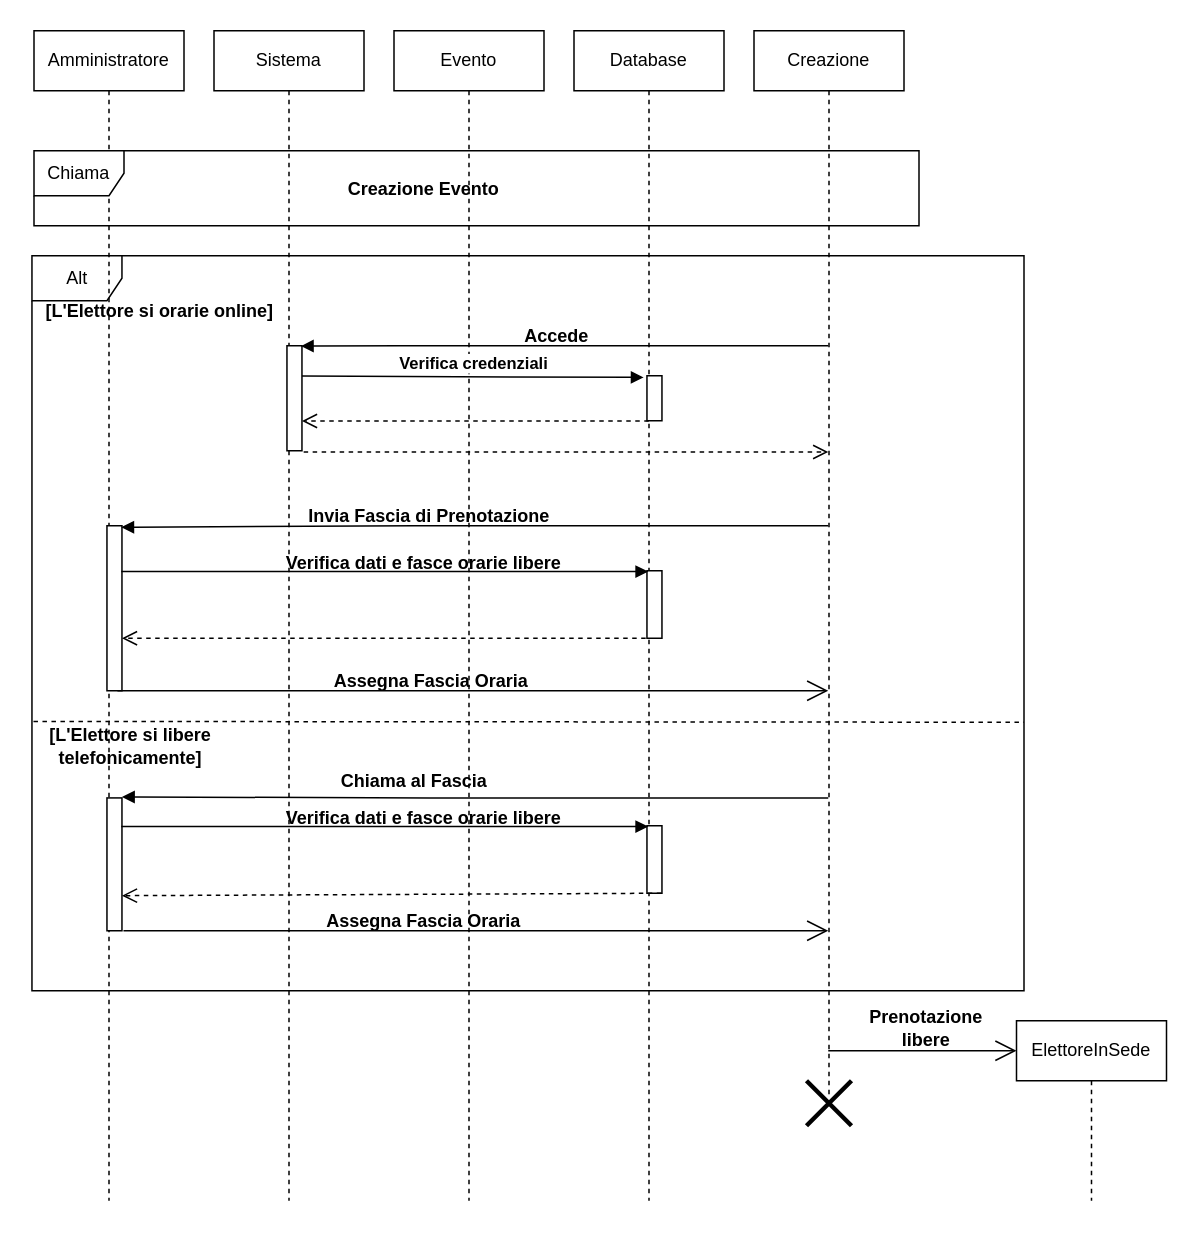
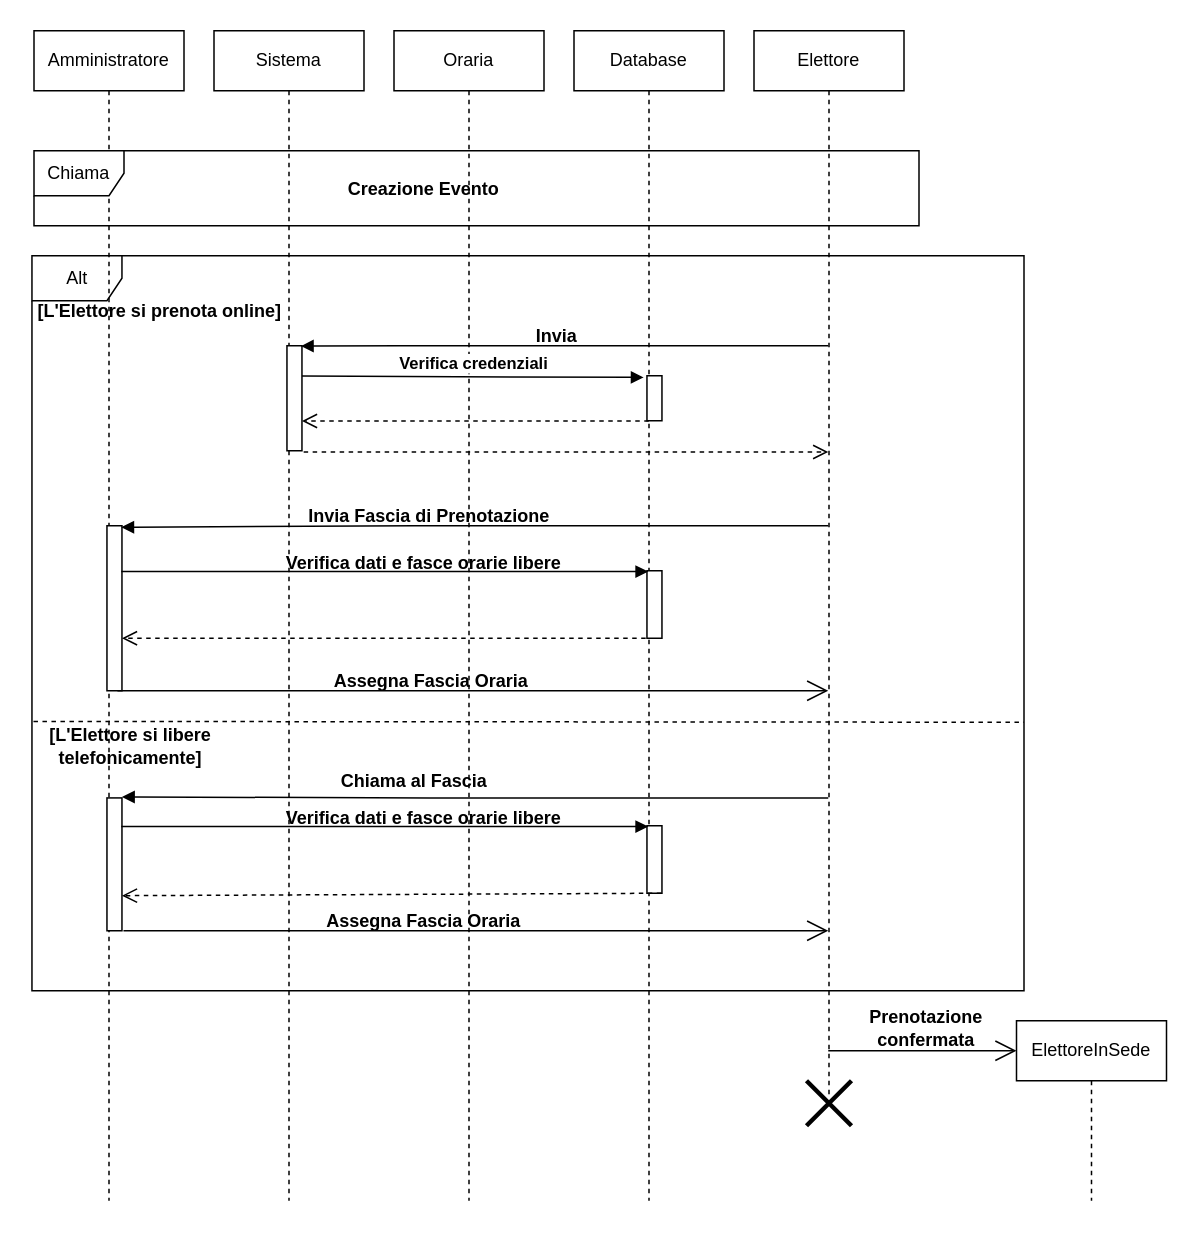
  <mxCell id="0" />
  <mxCell id="1" parent="0" />
  <mxCell id="2" value="Alt" style="shape=umlFrame;whiteSpace=wrap;html=1;" parent="1" vertex="1"><mxGeometry x="20.64" y="170" width="661.36" height="490" as="geometry" /></mxCell>
  <mxCell id="3" value="Creazione Evento" style="text;align=center;fontStyle=1;verticalAlign=middle;spacingLeft=3;spacingRight=3;strokeColor=none;rotatable=0;points=[[0,0.5],[1,0.5]];portConstraint=eastwest;" parent="1" vertex="1"><mxGeometry x="217" y="112" width="130" height="26" as="geometry" /></mxCell>
  <mxCell id="4" value="Amministratore" style="shape=umlLifeline;perimeter=lifelinePerimeter;whiteSpace=wrap;html=1;container=1;collapsible=0;recursiveResize=0;outlineConnect=0;" parent="1" vertex="1"><mxGeometry x="22" y="20" width="100" height="780" as="geometry" /></mxCell>
  <mxCell id="5" value="" style="html=1;points=[];perimeter=orthogonalPerimeter;" parent="4" vertex="1"><mxGeometry x="48.64" y="330" width="10" height="110" as="geometry" /></mxCell>
  <mxCell id="6" value="" style="html=1;points=[];perimeter=orthogonalPerimeter;" parent="4" vertex="1"><mxGeometry x="48.64" y="511.45" width="10" height="88.55" as="geometry" /></mxCell>
  <mxCell id="7" value="Sistema" style="shape=umlLifeline;perimeter=lifelinePerimeter;whiteSpace=wrap;html=1;container=1;collapsible=0;recursiveResize=0;outlineConnect=0;" parent="1" vertex="1"><mxGeometry x="142" y="20" width="100" height="780" as="geometry" /></mxCell>
  <mxCell id="8" value="" style="html=1;points=[];perimeter=orthogonalPerimeter;" parent="7" vertex="1"><mxGeometry x="48.64" y="210" width="10" height="70" as="geometry" /></mxCell>
- <mxCell id="9" value="Evento" style="shape=umlLifeline;perimeter=lifelinePerimeter;whiteSpace=wrap;html=1;container=1;collapsible=0;recursiveResize=0;outlineConnect=0;" parent="1" vertex="1"><mxGeometry x="262" y="20" width="100" height="780" as="geometry" /></mxCell>
+ <mxCell id="9" value="Oraria" style="shape=umlLifeline;perimeter=lifelinePerimeter;whiteSpace=wrap;html=1;container=1;collapsible=0;recursiveResize=0;outlineConnect=0;" parent="1" vertex="1"><mxGeometry x="262" y="20" width="100" height="780" as="geometry" /></mxCell>
  <mxCell id="10" value="&lt;b&gt;Verifica dati e fasce orarie libere&lt;/b&gt;" style="text;html=1;strokeColor=none;fillColor=none;align=center;verticalAlign=middle;whiteSpace=wrap;rounded=0;" parent="9" vertex="1"><mxGeometry x="-78.18" y="350" width="196.36" height="10" as="geometry" /></mxCell>
  <mxCell id="11" value="&lt;b&gt;Verifica dati e fasce orarie libere&lt;/b&gt;" style="text;html=1;strokeColor=none;fillColor=none;align=center;verticalAlign=middle;whiteSpace=wrap;rounded=0;" parent="9" vertex="1"><mxGeometry x="-78.18" y="520" width="196.36" height="10" as="geometry" /></mxCell>
- <mxCell id="12" value="Creazione" style="shape=umlLifeline;perimeter=lifelinePerimeter;whiteSpace=wrap;html=1;container=1;collapsible=0;recursiveResize=0;outlineConnect=0;" parent="1" vertex="1"><mxGeometry x="502" y="20" width="100" height="710" as="geometry" /></mxCell>
+ <mxCell id="12" value="Elettore" style="shape=umlLifeline;perimeter=lifelinePerimeter;whiteSpace=wrap;html=1;container=1;collapsible=0;recursiveResize=0;outlineConnect=0;" parent="1" vertex="1"><mxGeometry x="502" y="20" width="100" height="710" as="geometry" /></mxCell>
  <mxCell id="13" value="Chiama" style="shape=umlFrame;whiteSpace=wrap;html=1;" parent="1" vertex="1"><mxGeometry x="22" y="100" width="590" height="50" as="geometry" /></mxCell>
- <mxCell id="14" value="Accede" style="text;align=center;fontStyle=1;verticalAlign=middle;spacingLeft=3;spacingRight=3;strokeColor=none;rotatable=0;points=[[0,0.5],[1,0.5]];portConstraint=eastwest;" parent="1" vertex="1"><mxGeometry x="335.64" y="210" width="70" height="26" as="geometry" /></mxCell>
+ <mxCell id="14" value="Invia" style="text;align=center;fontStyle=1;verticalAlign=middle;spacingLeft=3;spacingRight=3;strokeColor=none;rotatable=0;points=[[0,0.5],[1,0.5]];portConstraint=eastwest;" parent="1" vertex="1"><mxGeometry x="335.64" y="210" width="70" height="26" as="geometry" /></mxCell>
  <mxCell id="15" value="" style="html=1;verticalAlign=bottom;endArrow=block;entryX=0.927;entryY=0.003;entryDx=0;entryDy=0;entryPerimeter=0;" parent="1" source="12" target="8" edge="1"><mxGeometry width="80" relative="1" as="geometry"><mxPoint x="555.14" y="230" as="sourcePoint" /><mxPoint x="225.64" y="230" as="targetPoint" /><Array as="points"><mxPoint x="275.64" y="230" /></Array></mxGeometry></mxCell>
  <mxCell id="16" value="" style="html=1;verticalAlign=bottom;endArrow=open;dashed=1;endSize=8;exitX=1.113;exitY=1.012;exitDx=0;exitDy=0;exitPerimeter=0;" parent="1" source="8" target="12" edge="1"><mxGeometry relative="1" as="geometry"><mxPoint x="385.64" y="260" as="sourcePoint" /><mxPoint x="555.14" y="300.84" as="targetPoint" /></mxGeometry></mxCell>
  <mxCell id="17" value="" style="html=1;verticalAlign=bottom;endArrow=block;entryX=0.956;entryY=0.009;entryDx=0;entryDy=0;entryPerimeter=0;" parent="1" source="12" target="5" edge="1"><mxGeometry width="80" relative="1" as="geometry"><mxPoint x="555.14" y="350" as="sourcePoint" /><mxPoint x="80" y="352" as="targetPoint" /><Array as="points"><mxPoint x="285.64" y="350" /></Array></mxGeometry></mxCell>
  <mxCell id="18" value="Invia Fascia di Prenotazione" style="text;align=center;fontStyle=1;verticalAlign=middle;spacingLeft=3;spacingRight=3;strokeColor=none;rotatable=0;points=[[0,0.5],[1,0.5]];portConstraint=eastwest;" parent="1" vertex="1"><mxGeometry x="190.64" y="330" width="190" height="26" as="geometry" /></mxCell>
  <mxCell id="19" value="" style="endArrow=none;dashed=1;html=1;" parent="1" edge="1"><mxGeometry width="50" height="50" relative="1" as="geometry"><mxPoint x="21.64" y="480.45" as="sourcePoint" /><mxPoint x="682" y="481" as="targetPoint" /></mxGeometry></mxCell>
  <mxCell id="20" value="" style="html=1;verticalAlign=bottom;endArrow=block;entryX=1;entryY=-0.007;entryDx=0;entryDy=0;entryPerimeter=0;" parent="1" target="6" edge="1"><mxGeometry width="80" relative="1" as="geometry"><mxPoint x="551.5" y="531.45" as="sourcePoint" /><mxPoint x="115.64" y="531.45" as="targetPoint" /><Array as="points"><mxPoint x="295.64" y="531.45" /></Array></mxGeometry></mxCell>
  <mxCell id="21" value="Chiama al Fascia" style="text;align=center;fontStyle=1;verticalAlign=middle;spacingLeft=3;spacingRight=3;strokeColor=none;rotatable=0;points=[[0,0.5],[1,0.5]];portConstraint=eastwest;" parent="1" vertex="1"><mxGeometry x="215.64" y="511.45" width="120" height="16" as="geometry" /></mxCell>
  <mxCell id="22" value="" style="endArrow=open;endFill=1;endSize=12;html=1;exitX=0.7;exitY=1;exitDx=0;exitDy=0;exitPerimeter=0;" parent="1" source="5" target="12" edge="1"><mxGeometry width="160" relative="1" as="geometry"><mxPoint x="325.64" y="410" as="sourcePoint" /><mxPoint x="555.14" y="420" as="targetPoint" /></mxGeometry></mxCell>
  <mxCell id="23" value="Assegna Fascia Oraria" style="text;align=center;fontStyle=1;verticalAlign=middle;spacingLeft=3;spacingRight=3;strokeColor=none;rotatable=0;points=[[0,0.5],[1,0.5]];portConstraint=eastwest;" parent="1" vertex="1"><mxGeometry x="192" y="440" width="190" height="26" as="geometry" /></mxCell>
  <mxCell id="24" value="Assegna Fascia Oraria" style="text;align=center;fontStyle=1;verticalAlign=middle;spacingLeft=3;spacingRight=3;strokeColor=none;rotatable=0;points=[[0,0.5],[1,0.5]];portConstraint=eastwest;" parent="1" vertex="1"><mxGeometry x="187" y="600" width="190" height="26" as="geometry" /></mxCell>
  <mxCell id="25" value="" style="endArrow=open;endFill=1;endSize=12;html=1;exitX=1.1;exitY=1;exitDx=0;exitDy=0;exitPerimeter=0;" parent="1" source="6" edge="1"><mxGeometry width="160" relative="1" as="geometry"><mxPoint x="95.64" y="591.45" as="sourcePoint" /><mxPoint x="551.5" y="620" as="targetPoint" /></mxGeometry></mxCell>
  <mxCell id="26" value="Database" style="shape=umlLifeline;perimeter=lifelinePerimeter;whiteSpace=wrap;html=1;container=1;collapsible=0;recursiveResize=0;outlineConnect=0;" parent="1" vertex="1"><mxGeometry x="382" y="20" width="100" height="780" as="geometry" /></mxCell>
  <mxCell id="27" value="" style="html=1;points=[];perimeter=orthogonalPerimeter;" parent="26" vertex="1"><mxGeometry x="48.64" y="230" width="10" height="30" as="geometry" /></mxCell>
  <mxCell id="28" value="" style="html=1;points=[];perimeter=orthogonalPerimeter;" parent="26" vertex="1"><mxGeometry x="48.64" y="360" width="10" height="45" as="geometry" /></mxCell>
  <mxCell id="29" value="" style="html=1;points=[];perimeter=orthogonalPerimeter;" parent="26" vertex="1"><mxGeometry x="48.64" y="530" width="10" height="45" as="geometry" /></mxCell>
  <mxCell id="30" value="&lt;b&gt;Verifica credenziali&lt;/b&gt;" style="html=1;verticalAlign=bottom;endArrow=block;exitX=1;exitY=0.289;exitDx=0;exitDy=0;exitPerimeter=0;entryX=-0.22;entryY=0.037;entryDx=0;entryDy=0;entryPerimeter=0;" parent="1" source="8" target="27" edge="1"><mxGeometry width="80" relative="1" as="geometry"><mxPoint x="220.64" y="250" as="sourcePoint" /><mxPoint x="300.64" y="250" as="targetPoint" /></mxGeometry></mxCell>
  <mxCell id="31" value="" style="html=1;verticalAlign=bottom;endArrow=open;dashed=1;endSize=8;exitX=0.12;exitY=1.005;exitDx=0;exitDy=0;exitPerimeter=0;" parent="1" source="27" target="8" edge="1"><mxGeometry relative="1" as="geometry"><mxPoint x="211.77" y="310.84" as="sourcePoint" /><mxPoint x="565.14" y="310.84" as="targetPoint" /></mxGeometry></mxCell>
- <mxCell id="32" value="&lt;b&gt;[L'Elettore si orarie online]&lt;/b&gt;" style="text;html=1;strokeColor=none;fillColor=none;align=center;verticalAlign=middle;whiteSpace=wrap;rounded=0;" parent="1" vertex="1"><mxGeometry x="20.64" y="200" width="170" height="14" as="geometry" /></mxCell>
+ <mxCell id="32" value="&lt;b&gt;[L'Elettore si prenota online]&lt;/b&gt;" style="text;html=1;strokeColor=none;fillColor=none;align=center;verticalAlign=middle;whiteSpace=wrap;rounded=0;" parent="1" vertex="1"><mxGeometry x="20.64" y="200" width="170" height="14" as="geometry" /></mxCell>
  <mxCell id="33" value="" style="html=1;verticalAlign=bottom;endArrow=block;exitX=0.956;exitY=0.278;exitDx=0;exitDy=0;exitPerimeter=0;" parent="1" source="5" target="26" edge="1"><mxGeometry x="0.266" y="-1" relative="1" as="geometry"><mxPoint x="500.64" y="370" as="sourcePoint" /><mxPoint as="offset" /></mxGeometry></mxCell>
  <mxCell id="34" value="" style="html=1;verticalAlign=bottom;endArrow=open;dashed=1;endSize=8;exitX=-0.084;exitY=1;exitDx=0;exitDy=0;exitPerimeter=0;" parent="1" source="28" target="5" edge="1"><mxGeometry relative="1" as="geometry"><mxPoint x="500.64" y="427" as="targetPoint" /><mxPoint x="432" y="427" as="sourcePoint" /></mxGeometry></mxCell>
  <mxCell id="35" value="" style="html=1;verticalAlign=bottom;endArrow=block;exitX=0.956;exitY=0.278;exitDx=0;exitDy=0;exitPerimeter=0;" parent="1" edge="1"><mxGeometry x="0.266" y="-1" relative="1" as="geometry"><mxPoint x="80.2" y="550.58" as="sourcePoint" /><mxPoint x="431.5" y="550.58" as="targetPoint" /><mxPoint as="offset" /></mxGeometry></mxCell>
  <mxCell id="36" value="" style="html=1;verticalAlign=bottom;endArrow=open;dashed=1;endSize=8;exitX=0.956;exitY=1;exitDx=0;exitDy=0;exitPerimeter=0;" parent="1" source="29" edge="1"><mxGeometry relative="1" as="geometry"><mxPoint x="80.64" y="596.62" as="targetPoint" /><mxPoint x="422" y="593" as="sourcePoint" /></mxGeometry></mxCell>
  <mxCell id="37" value="" style="endArrow=open;endFill=1;endSize=12;html=1;" parent="1" source="12" edge="1"><mxGeometry width="160" relative="1" as="geometry"><mxPoint x="556.5" y="700" as="sourcePoint" /><mxPoint x="677" y="700" as="targetPoint" /><Array as="points" /></mxGeometry></mxCell>
  <mxCell id="38" value="ElettoreInSede" style="shape=umlLifeline;perimeter=lifelinePerimeter;whiteSpace=wrap;html=1;container=1;collapsible=0;recursiveResize=0;outlineConnect=0;" parent="1" vertex="1"><mxGeometry x="677" y="680" width="100" height="120" as="geometry" /></mxCell>
  <mxCell id="39" value="" style="shape=umlDestroy;whiteSpace=wrap;html=1;strokeWidth=3;" parent="1" vertex="1"><mxGeometry x="537" y="720" width="30" height="30" as="geometry" /></mxCell>
- <mxCell id="40" value="&lt;b&gt;Prenotazione libere&lt;/b&gt;" style="text;html=1;strokeColor=none;fillColor=none;align=center;verticalAlign=middle;whiteSpace=wrap;rounded=0;" parent="1" vertex="1"><mxGeometry x="562" y="680" width="110" height="10" as="geometry" /></mxCell>
+ <mxCell id="40" value="&lt;b&gt;Prenotazione confermata&lt;/b&gt;" style="text;html=1;strokeColor=none;fillColor=none;align=center;verticalAlign=middle;whiteSpace=wrap;rounded=0;" parent="1" vertex="1"><mxGeometry x="562" y="680" width="110" height="10" as="geometry" /></mxCell>
  <mxCell id="41" value="&lt;b&gt;[L'Elettore si libere telefonicamente]&lt;/b&gt;" style="text;html=1;strokeColor=none;fillColor=none;align=center;verticalAlign=middle;whiteSpace=wrap;rounded=0;" parent="1" vertex="1"><mxGeometry x="20.64" y="490" width="131.36" height="14" as="geometry" /></mxCell>
